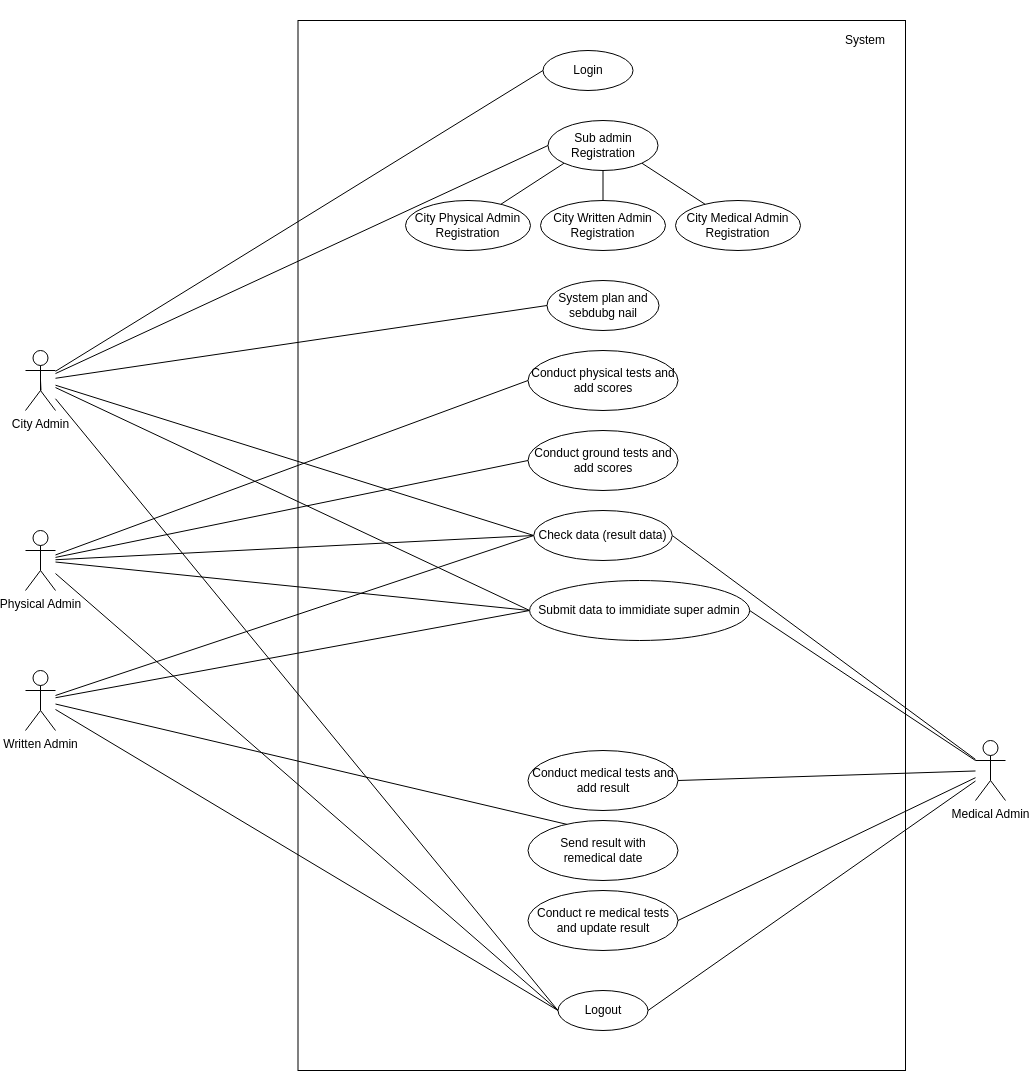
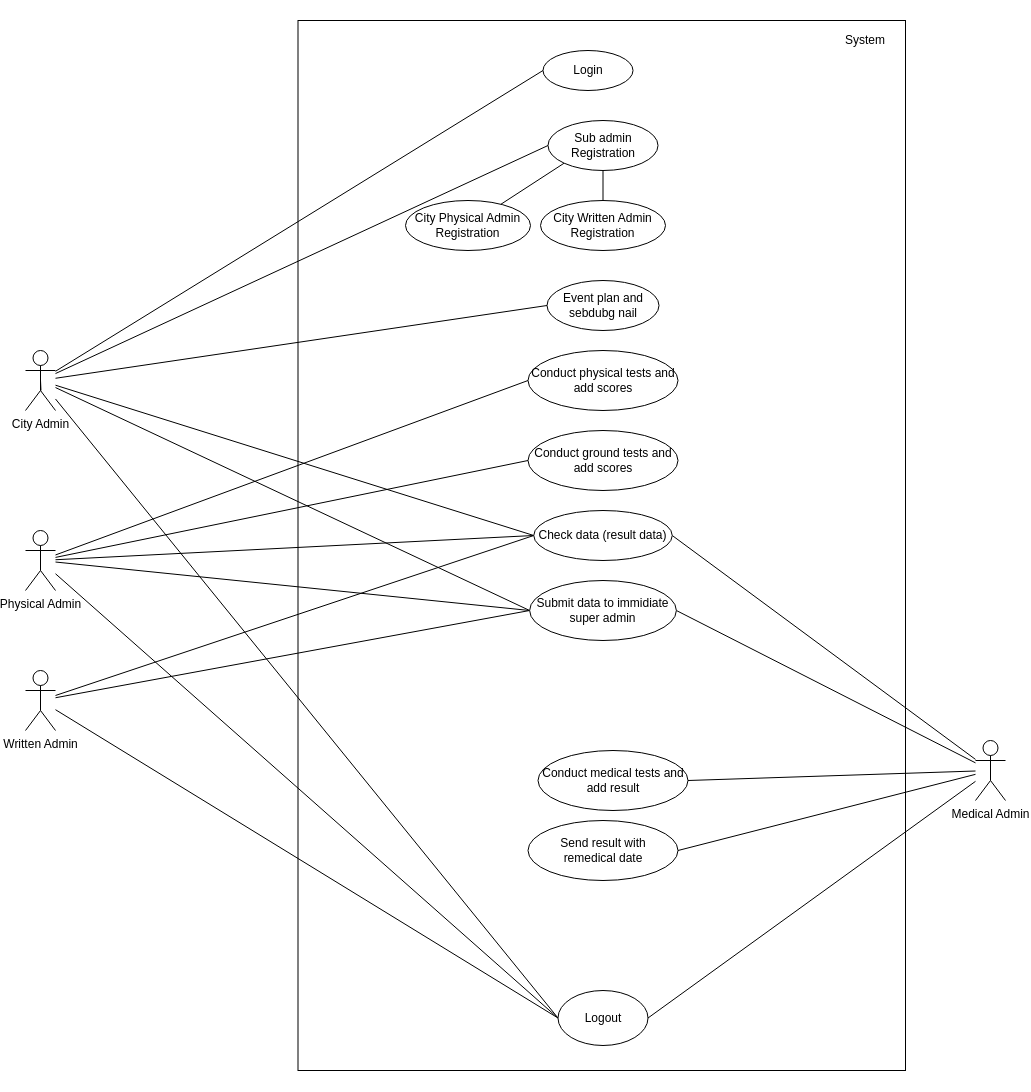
  <mxCell id="0" />
  <mxCell id="1" parent="0" />
  <mxCell id="2" value="" style="rounded=0;whiteSpace=wrap;html=1;" vertex="1" parent="1"><mxGeometry x="292.5" y="20" width="607.5" height="1050" as="geometry" /></mxCell>
  <mxCell id="3" style="rounded=0;orthogonalLoop=1;jettySize=auto;html=1;entryX=0;entryY=0.5;entryDx=0;entryDy=0;endArrow=none;endFill=0;" parent="1" source="4" target="5" edge="1"><mxGeometry relative="1" as="geometry" /></mxCell>
  <mxCell id="4" value="City Admin" style="shape=umlActor;verticalLabelPosition=bottom;verticalAlign=top;html=1;outlineConnect=0;" parent="1" vertex="1"><mxGeometry x="20" y="350" width="30" height="60" as="geometry" /></mxCell>
  <mxCell id="5" value="Login" style="ellipse;whiteSpace=wrap;html=1;" parent="1" vertex="1"><mxGeometry x="537.5" y="50" width="90" height="40" as="geometry" /></mxCell>
  <mxCell id="6" style="rounded=0;orthogonalLoop=1;jettySize=auto;html=1;exitX=0;exitY=1;exitDx=0;exitDy=0;endArrow=none;endFill=0;" edge="1" parent="1" source="10" target="21"><mxGeometry relative="1" as="geometry" /></mxCell>
  <mxCell id="7" style="edgeStyle=none;rounded=0;orthogonalLoop=1;jettySize=auto;html=1;exitX=0.5;exitY=1;exitDx=0;exitDy=0;entryX=0.5;entryY=0;entryDx=0;entryDy=0;endArrow=none;endFill=0;" edge="1" parent="1" source="10" target="22"><mxGeometry relative="1" as="geometry" /></mxCell>
- <mxCell id="8" style="edgeStyle=none;rounded=0;orthogonalLoop=1;jettySize=auto;html=1;exitX=1;exitY=1;exitDx=0;exitDy=0;endArrow=none;endFill=0;" edge="1" parent="1" source="10" target="29"><mxGeometry relative="1" as="geometry" /></mxCell>
  <mxCell id="9" style="edgeStyle=none;rounded=0;orthogonalLoop=1;jettySize=auto;html=1;exitX=0;exitY=0.5;exitDx=0;exitDy=0;endArrow=none;endFill=0;" edge="1" parent="1" source="10" target="4"><mxGeometry relative="1" as="geometry" /></mxCell>
  <mxCell id="10" value="Sub admin&lt;br&gt;Registration" style="ellipse;whiteSpace=wrap;html=1;" parent="1" vertex="1"><mxGeometry x="542.5" y="120" width="110" height="50" as="geometry" /></mxCell>
  <mxCell id="11" style="edgeStyle=none;rounded=0;orthogonalLoop=1;jettySize=auto;html=1;exitX=0;exitY=0.5;exitDx=0;exitDy=0;endArrow=none;endFill=0;" edge="1" parent="1" source="12" target="4"><mxGeometry relative="1" as="geometry" /></mxCell>
- <mxCell id="12" value="System plan and sebdubg nail" style="ellipse;whiteSpace=wrap;html=1;" parent="1" vertex="1"><mxGeometry x="541.5" y="280" width="112" height="50" as="geometry" /></mxCell>
+ <mxCell id="12" value="Event plan and sebdubg nail" style="ellipse;whiteSpace=wrap;html=1;" parent="1" vertex="1"><mxGeometry x="541.5" y="280" width="112" height="50" as="geometry" /></mxCell>
  <mxCell id="13" style="edgeStyle=none;rounded=0;orthogonalLoop=1;jettySize=auto;html=1;exitX=0;exitY=0.5;exitDx=0;exitDy=0;endArrow=none;endFill=0;" edge="1" parent="1" source="14" target="30"><mxGeometry relative="1" as="geometry" /></mxCell>
  <mxCell id="14" value="Conduct physical tests and add scores" style="ellipse;whiteSpace=wrap;html=1;" parent="1" vertex="1"><mxGeometry x="522.5" y="350" width="150" height="60" as="geometry" /></mxCell>
  <mxCell id="15" style="edgeStyle=none;rounded=0;orthogonalLoop=1;jettySize=auto;html=1;exitX=0;exitY=0.5;exitDx=0;exitDy=0;endArrow=none;endFill=0;" edge="1" parent="1" source="19" target="30"><mxGeometry relative="1" as="geometry" /></mxCell>
  <mxCell id="16" style="edgeStyle=none;rounded=0;orthogonalLoop=1;jettySize=auto;html=1;exitX=0;exitY=0.5;exitDx=0;exitDy=0;endArrow=none;endFill=0;" edge="1" parent="1" source="19" target="4"><mxGeometry relative="1" as="geometry" /></mxCell>
  <mxCell id="17" style="edgeStyle=none;rounded=0;orthogonalLoop=1;jettySize=auto;html=1;exitX=0;exitY=0.5;exitDx=0;exitDy=0;endArrow=none;endFill=0;" edge="1" parent="1" source="19" target="44"><mxGeometry relative="1" as="geometry" /></mxCell>
  <mxCell id="18" style="edgeStyle=none;rounded=0;orthogonalLoop=1;jettySize=auto;html=1;exitX=1;exitY=0.5;exitDx=0;exitDy=0;endArrow=none;endFill=0;" edge="1" parent="1" source="19" target="45"><mxGeometry relative="1" as="geometry" /></mxCell>
- <mxCell id="19" value="Submit data to immidiate super admin" style="ellipse;whiteSpace=wrap;html=1;" parent="1" vertex="1"><mxGeometry x="524.13" y="580" width="220" height="60" as="geometry" /></mxCell>
+ <mxCell id="19" value="Submit data to immidiate super admin" style="ellipse;whiteSpace=wrap;html=1;" parent="1" vertex="1"><mxGeometry x="524.13" y="580" width="146.75" height="60" as="geometry" /></mxCell>
  <mxCell id="20" style="edgeStyle=none;rounded=0;orthogonalLoop=1;jettySize=auto;html=1;exitX=0.5;exitY=0.5;exitDx=0;exitDy=0;exitPerimeter=0;entryX=0.516;entryY=0.667;entryDx=0;entryDy=0;entryPerimeter=0;startArrow=none;startFill=0;endArrow=none;endFill=0;" parent="1" source="4" target="4" edge="1"><mxGeometry relative="1" as="geometry" /></mxCell>
  <mxCell id="21" value="City Physical Admin&lt;br&gt;Registration" style="ellipse;whiteSpace=wrap;html=1;" parent="1" vertex="1"><mxGeometry x="400" y="200" width="125" height="50" as="geometry" /></mxCell>
  <mxCell id="22" value="City Written Admin&lt;br&gt;Registration" style="ellipse;whiteSpace=wrap;html=1;" parent="1" vertex="1"><mxGeometry x="535" y="200" width="125" height="50" as="geometry" /></mxCell>
  <mxCell id="23" style="edgeStyle=none;rounded=0;orthogonalLoop=1;jettySize=auto;html=1;exitX=1;exitY=0.5;exitDx=0;exitDy=0;endArrow=none;endFill=0;" edge="1" parent="1" source="27" target="45"><mxGeometry relative="1" as="geometry" /></mxCell>
  <mxCell id="24" style="edgeStyle=none;rounded=0;orthogonalLoop=1;jettySize=auto;html=1;exitX=0;exitY=0.5;exitDx=0;exitDy=0;endArrow=none;endFill=0;" edge="1" parent="1" source="27" target="44"><mxGeometry relative="1" as="geometry" /></mxCell>
  <mxCell id="25" style="edgeStyle=none;rounded=0;orthogonalLoop=1;jettySize=auto;html=1;exitX=0;exitY=0.5;exitDx=0;exitDy=0;endArrow=none;endFill=0;" edge="1" parent="1" source="27" target="4"><mxGeometry relative="1" as="geometry"><mxPoint x="140" y="370" as="targetPoint" /></mxGeometry></mxCell>
  <mxCell id="26" style="edgeStyle=none;rounded=0;orthogonalLoop=1;jettySize=auto;html=1;exitX=0;exitY=0.5;exitDx=0;exitDy=0;endArrow=none;endFill=0;" edge="1" parent="1" source="27" target="30"><mxGeometry relative="1" as="geometry" /></mxCell>
- <mxCell id="27" value="Logout" style="ellipse;whiteSpace=wrap;html=1;" parent="1" vertex="1"><mxGeometry x="552.51" y="990" width="90" height="40" as="geometry" /></mxCell>
+ <mxCell id="27" value="Logout" style="ellipse;whiteSpace=wrap;html=1;" parent="1" vertex="1"><mxGeometry x="552.51" y="990" width="90" height="55" as="geometry" /></mxCell>
  <mxCell id="28" value="System" style="text;html=1;strokeColor=none;fillColor=none;align=center;verticalAlign=middle;whiteSpace=wrap;rounded=0;" parent="1" vertex="1"><mxGeometry x="840" y="30" width="40" height="20" as="geometry" /></mxCell>
- <mxCell id="29" value="City Medical Admin Registration" style="ellipse;whiteSpace=wrap;html=1;" vertex="1" parent="1"><mxGeometry x="670" y="200" width="125" height="50" as="geometry" /></mxCell>
  <mxCell id="30" value="Physical Admin" style="shape=umlActor;verticalLabelPosition=bottom;verticalAlign=top;html=1;outlineConnect=0;" vertex="1" parent="1"><mxGeometry x="20" y="530" width="30" height="60" as="geometry" /></mxCell>
  <mxCell id="31" style="edgeStyle=none;rounded=0;orthogonalLoop=1;jettySize=auto;html=1;exitX=0;exitY=0.5;exitDx=0;exitDy=0;endArrow=none;endFill=0;" edge="1" parent="1" source="32" target="30"><mxGeometry relative="1" as="geometry" /></mxCell>
  <mxCell id="32" value="Conduct ground tests and add scores" style="ellipse;whiteSpace=wrap;html=1;" vertex="1" parent="1"><mxGeometry x="522.5" y="430" width="150" height="60" as="geometry" /></mxCell>
  <mxCell id="33" style="edgeStyle=none;rounded=0;orthogonalLoop=1;jettySize=auto;html=1;exitX=0;exitY=0.5;exitDx=0;exitDy=0;endArrow=none;endFill=0;" edge="1" parent="1" source="37" target="4"><mxGeometry relative="1" as="geometry" /></mxCell>
  <mxCell id="34" style="edgeStyle=none;rounded=0;orthogonalLoop=1;jettySize=auto;html=1;exitX=0;exitY=0.5;exitDx=0;exitDy=0;endArrow=none;endFill=0;" edge="1" parent="1" source="37" target="30"><mxGeometry relative="1" as="geometry" /></mxCell>
  <mxCell id="35" style="edgeStyle=none;rounded=0;orthogonalLoop=1;jettySize=auto;html=1;exitX=0;exitY=0.5;exitDx=0;exitDy=0;endArrow=none;endFill=0;" edge="1" parent="1" source="37" target="44"><mxGeometry relative="1" as="geometry" /></mxCell>
  <mxCell id="36" style="edgeStyle=none;rounded=0;orthogonalLoop=1;jettySize=auto;html=1;exitX=1;exitY=0.5;exitDx=0;exitDy=0;endArrow=none;endFill=0;" edge="1" parent="1" source="37" target="45"><mxGeometry relative="1" as="geometry" /></mxCell>
  <mxCell id="37" value="Check data (result data)" style="ellipse;whiteSpace=wrap;html=1;" vertex="1" parent="1"><mxGeometry x="528.25" y="510" width="138.5" height="50" as="geometry" /></mxCell>
  <mxCell id="38" style="edgeStyle=none;rounded=0;orthogonalLoop=1;jettySize=auto;html=1;exitX=1;exitY=0.5;exitDx=0;exitDy=0;endArrow=none;endFill=0;" edge="1" parent="1" source="39" target="45"><mxGeometry relative="1" as="geometry" /></mxCell>
- <mxCell id="39" value="Conduct medical tests and add result" style="ellipse;whiteSpace=wrap;html=1;" vertex="1" parent="1"><mxGeometry x="522.5" y="750" width="150" height="60" as="geometry" /></mxCell>
- <mxCell id="40" style="edgeStyle=none;rounded=0;orthogonalLoop=1;jettySize=auto;html=1;exitX=1;exitY=0.5;exitDx=0;exitDy=0;endArrow=none;endFill=0;" edge="1" parent="1" source="41" target="44"><mxGeometry relative="1" as="geometry" /></mxCell>
+ <mxCell id="39" value="Conduct medical tests and add result" style="ellipse;whiteSpace=wrap;html=1;" vertex="1" parent="1"><mxGeometry x="532.5" y="750" width="150" height="60" as="geometry" /></mxCell>
+ <mxCell id="40" style="edgeStyle=none;rounded=0;orthogonalLoop=1;jettySize=auto;html=1;exitX=1;exitY=0.5;exitDx=0;exitDy=0;endArrow=none;endFill=0;" edge="1" parent="1" source="41" target="45"><mxGeometry relative="1" as="geometry" /></mxCell>
  <mxCell id="41" value="Send result with &lt;br&gt;remedical date" style="ellipse;whiteSpace=wrap;html=1;" vertex="1" parent="1"><mxGeometry x="522.5" y="820" width="150" height="60" as="geometry" /></mxCell>
- <mxCell id="42" style="edgeStyle=none;rounded=0;orthogonalLoop=1;jettySize=auto;html=1;exitX=1;exitY=0.5;exitDx=0;exitDy=0;endArrow=none;endFill=0;" edge="1" parent="1" source="43" target="45"><mxGeometry relative="1" as="geometry" /></mxCell>
- <mxCell id="43" value="Conduct re medical tests and update result" style="ellipse;whiteSpace=wrap;html=1;" vertex="1" parent="1"><mxGeometry x="522.5" y="890" width="150" height="60" as="geometry" /></mxCell>
  <mxCell id="44" value="Written Admin" style="shape=umlActor;verticalLabelPosition=bottom;verticalAlign=top;html=1;outlineConnect=0;" vertex="1" parent="1"><mxGeometry x="20" y="670" width="30" height="60" as="geometry" /></mxCell>
  <mxCell id="45" value="Medical Admin" style="shape=umlActor;verticalLabelPosition=bottom;verticalAlign=top;html=1;outlineConnect=0;" vertex="1" parent="1"><mxGeometry x="970" y="740" width="30" height="60" as="geometry" /></mxCell>
